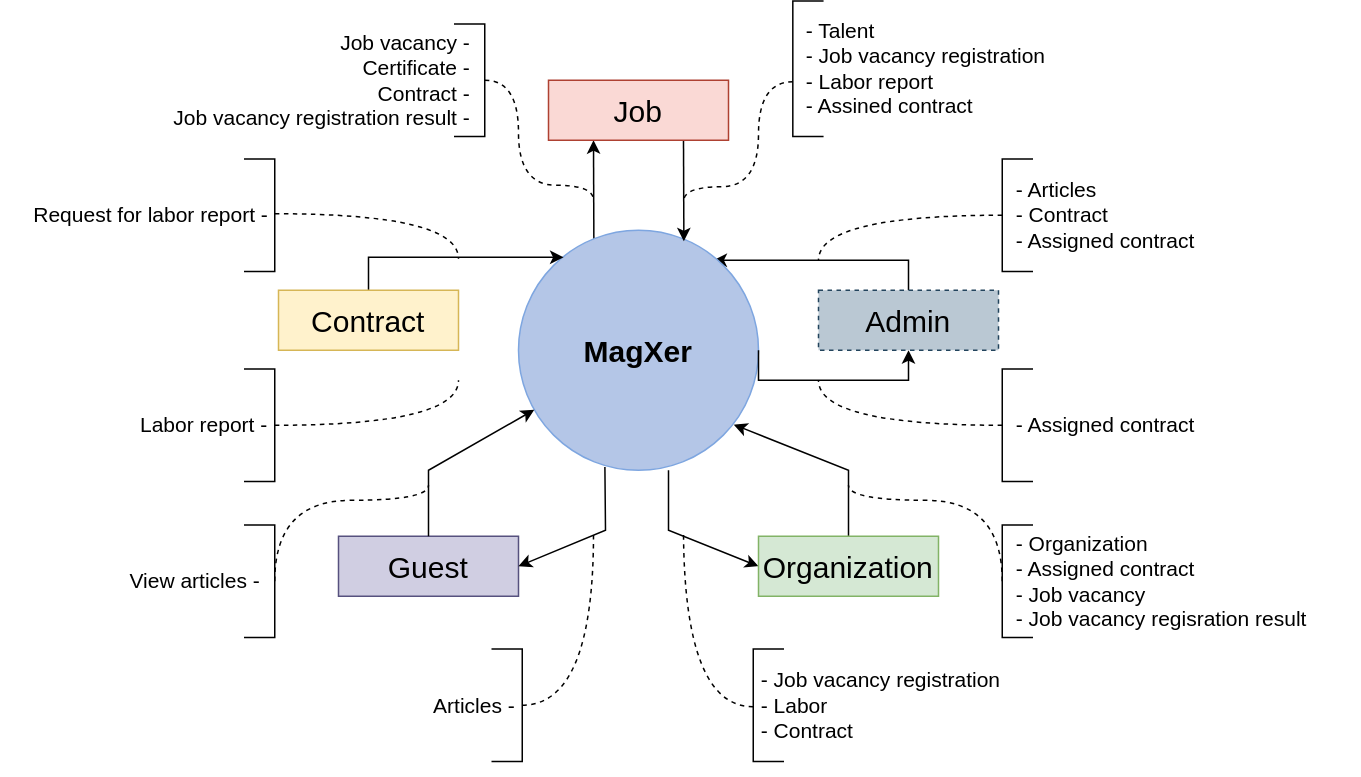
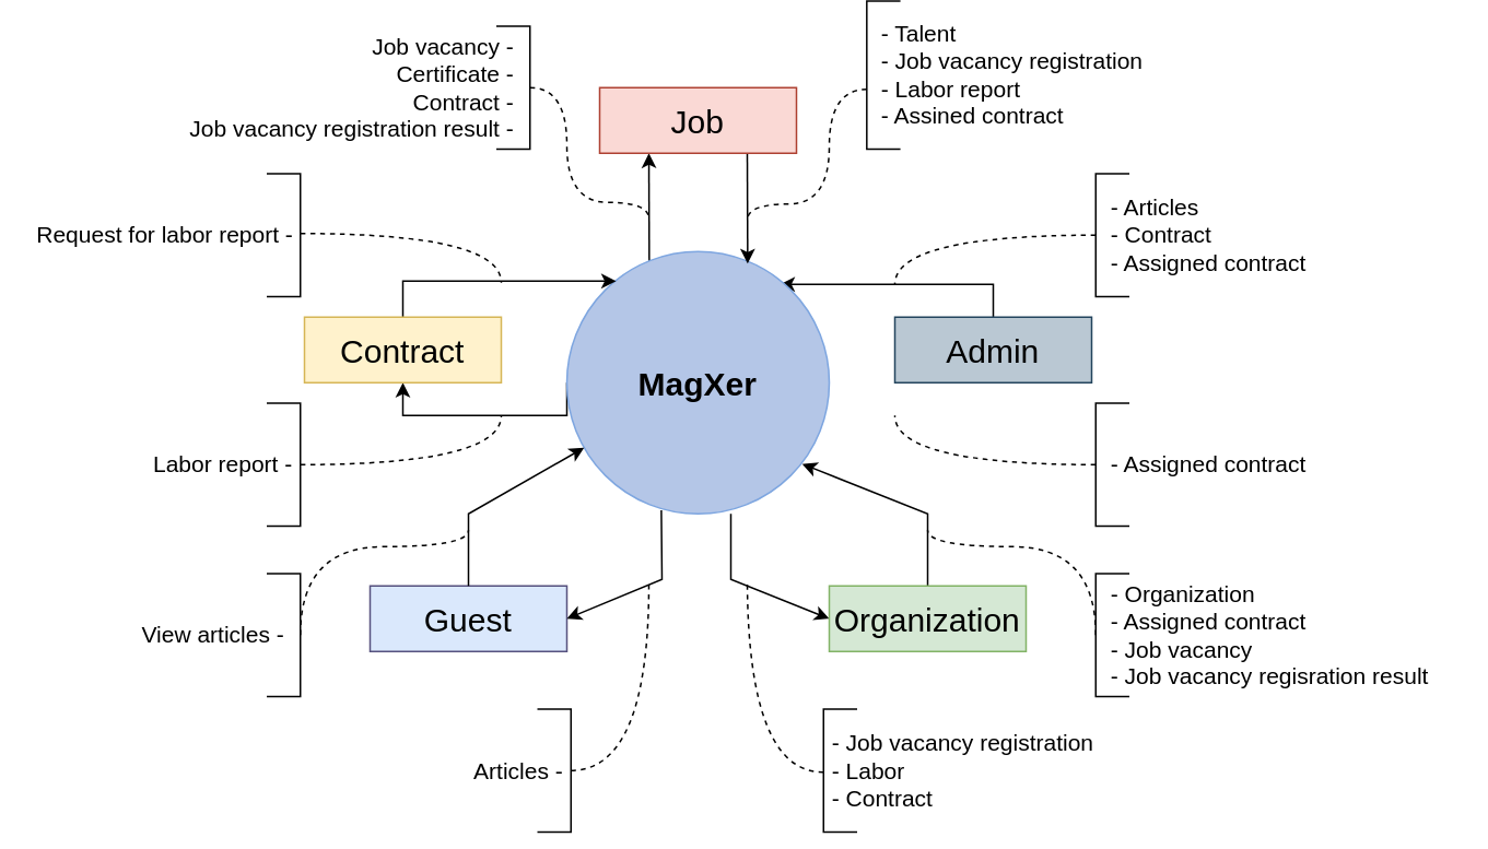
  <mxCell id="0" />
  <mxCell id="1" parent="0" />
+ <mxCell id="2" style="edgeStyle=orthogonalEdgeStyle;rounded=0;orthogonalLoop=1;jettySize=auto;html=1;exitX=0;exitY=0.5;exitDx=0;exitDy=0;entryX=0.5;entryY=1;entryDx=0;entryDy=0;" parent="1" source="6" target="14" edge="1"><mxGeometry relative="1" as="geometry"><Array as="points"><mxPoint x="345" y="248" /><mxPoint x="245" y="248" /></Array></mxGeometry></mxCell>
  <mxCell id="3" style="rounded=0;orthogonalLoop=1;jettySize=auto;html=1;entryX=0.5;entryY=0;entryDx=0;entryDy=0;exitX=0.897;exitY=0.81;exitDx=0;exitDy=0;exitPerimeter=0;startArrow=classic;startFill=1;endArrow=none;endFill=0;" parent="1" source="6" target="12" edge="1"><mxGeometry relative="1" as="geometry"><mxPoint x="485" y="278" as="sourcePoint" /><Array as="points"><mxPoint x="565" y="308" /></Array></mxGeometry></mxCell>
  <mxCell id="4" style="edgeStyle=none;rounded=0;orthogonalLoop=1;jettySize=auto;html=1;exitX=0.314;exitY=0.037;exitDx=0;exitDy=0;entryX=0.25;entryY=1;entryDx=0;entryDy=0;exitPerimeter=0;" parent="1" source="6" target="8" edge="1"><mxGeometry relative="1" as="geometry" /></mxCell>
  <mxCell id="5" style="edgeStyle=none;rounded=0;orthogonalLoop=1;jettySize=auto;html=1;entryX=0.5;entryY=0;entryDx=0;entryDy=0;startArrow=classic;startFill=1;endArrow=none;endFill=0;" parent="1" target="10" edge="1"><mxGeometry relative="1" as="geometry"><mxPoint x="475" y="168" as="sourcePoint" /><Array as="points"><mxPoint x="605" y="168" /></Array></mxGeometry></mxCell>
  <mxCell id="6" value="&lt;font style=&quot;font-size: 20px&quot;&gt;&lt;b&gt;MagXer&lt;/b&gt;&lt;/font&gt;" style="ellipse;whiteSpace=wrap;html=1;aspect=fixed;fillColor=#B4C6E7;strokeColor=#7EA6E0;" parent="1" vertex="1"><mxGeometry x="345" y="148" width="160" height="160" as="geometry" /></mxCell>
  <mxCell id="7" style="edgeStyle=none;rounded=0;orthogonalLoop=1;jettySize=auto;html=1;exitX=0.75;exitY=1;exitDx=0;exitDy=0;entryX=0.689;entryY=0.046;entryDx=0;entryDy=0;entryPerimeter=0;" parent="1" source="8" target="6" edge="1"><mxGeometry relative="1" as="geometry" /></mxCell>
  <mxCell id="8" value="Job" style="rounded=0;whiteSpace=wrap;html=1;fontSize=20;fillColor=#fad9d5;strokeColor=#ae4132;" parent="1" vertex="1"><mxGeometry x="365" y="48" width="120" height="40" as="geometry" /></mxCell>
- <mxCell id="9" style="edgeStyle=none;rounded=0;orthogonalLoop=1;jettySize=auto;html=1;exitX=0.5;exitY=1;exitDx=0;exitDy=0;entryX=1;entryY=0.5;entryDx=0;entryDy=0;endArrow=none;endFill=0;startArrow=classic;startFill=1;" parent="1" source="10" target="6" edge="1"><mxGeometry relative="1" as="geometry"><mxPoint x="505" y="251" as="targetPoint" /><Array as="points"><mxPoint x="605" y="248" /><mxPoint x="505" y="248" /></Array></mxGeometry></mxCell>
- <mxCell id="10" value="Admin" style="rounded=0;whiteSpace=wrap;html=1;fontSize=20;fillColor=#bac8d3;strokeColor=#23445d;dashed=1;" parent="1" vertex="1"><mxGeometry x="545" y="188" width="120" height="40" as="geometry" /></mxCell>
+ <mxCell id="10" value="Admin" style="rounded=0;whiteSpace=wrap;html=1;fontSize=20;fillColor=#bac8d3;strokeColor=#23445d;" parent="1" vertex="1"><mxGeometry x="545" y="188" width="120" height="40" as="geometry" /></mxCell>
  <mxCell id="11" style="rounded=0;orthogonalLoop=1;jettySize=auto;html=1;exitX=0;exitY=0.5;exitDx=0;exitDy=0;entryX=0.625;entryY=1;entryDx=0;entryDy=0;entryPerimeter=0;startArrow=classic;startFill=1;endArrow=none;endFill=0;" parent="1" source="12" target="6" edge="1"><mxGeometry relative="1" as="geometry"><Array as="points"><mxPoint x="445" y="348" /></Array></mxGeometry></mxCell>
  <mxCell id="12" value="Organization" style="rounded=0;whiteSpace=wrap;html=1;fontSize=20;fillColor=#d5e8d4;strokeColor=#82b366;" parent="1" vertex="1"><mxGeometry x="505" y="352" width="120" height="40" as="geometry" /></mxCell>
  <mxCell id="13" style="rounded=0;orthogonalLoop=1;jettySize=auto;html=1;exitX=0.5;exitY=0;exitDx=0;exitDy=0;" parent="1" source="14" edge="1"><mxGeometry relative="1" as="geometry"><mxPoint x="375" y="166" as="targetPoint" /><Array as="points"><mxPoint x="245" y="166" /></Array></mxGeometry></mxCell>
  <mxCell id="14" value="Contract" style="rounded=0;whiteSpace=wrap;html=1;fontSize=20;fillColor=#fff2cc;strokeColor=#d6b656;" parent="1" vertex="1"><mxGeometry x="185" y="188" width="120" height="40" as="geometry" /></mxCell>
- <mxCell id="15" value="Guest" style="rounded=0;whiteSpace=wrap;html=1;fontSize=20;fillColor=#d0cee2;strokeColor=#56517e;" parent="1" vertex="1"><mxGeometry x="225" y="352" width="120" height="40" as="geometry" /></mxCell>
+ <mxCell id="15" value="Guest" style="rounded=0;whiteSpace=wrap;html=1;fontSize=20;fillColor=#dae8fc;strokeColor=#56517e;" parent="1" vertex="1"><mxGeometry x="225" y="352" width="120" height="40" as="geometry" /></mxCell>
  <mxCell id="16" value="" style="endArrow=classic;html=1;rounded=0;exitX=0.5;exitY=0;exitDx=0;exitDy=0;" parent="1" source="15" target="6" edge="1"><mxGeometry width="50" height="50" relative="1" as="geometry"><mxPoint x="585" y="138" as="sourcePoint" /><mxPoint x="635" y="88" as="targetPoint" /><Array as="points"><mxPoint x="285" y="308" /></Array></mxGeometry></mxCell>
  <mxCell id="17" value="" style="endArrow=classic;html=1;rounded=0;entryX=1;entryY=0.5;entryDx=0;entryDy=0;exitX=0.36;exitY=0.986;exitDx=0;exitDy=0;exitPerimeter=0;" parent="1" source="6" target="15" edge="1"><mxGeometry width="50" height="50" relative="1" as="geometry"><mxPoint x="403" y="308" as="sourcePoint" /><mxPoint x="369.328" y="303.685" as="targetPoint" /><Array as="points"><mxPoint x="403" y="348" /></Array></mxGeometry></mxCell>
  <mxCell id="18" value="&lt;font style=&quot;font-size: 14px&quot;&gt;Job vacancy -&lt;br&gt;Certificate -&lt;br&gt;Contract -&lt;br&gt;Job vacancy registration result -&lt;br&gt;&lt;/font&gt;" style="text;html=1;strokeColor=none;fillColor=none;align=right;verticalAlign=middle;whiteSpace=wrap;rounded=0;" parent="1" vertex="1"><mxGeometry x="105" y="28" width="210" height="40" as="geometry" /></mxCell>
  <mxCell id="19" value="&lt;font style=&quot;font-size: 14px&quot;&gt;- Talent&lt;br&gt;- Job vacancy registration&lt;br&gt;- Labor report&lt;br&gt;- Assined contract&lt;br&gt;&lt;/font&gt;" style="text;html=1;strokeColor=none;fillColor=none;align=left;verticalAlign=middle;whiteSpace=wrap;rounded=0;" parent="1" vertex="1"><mxGeometry x="535" y="20.31" width="180" height="40" as="geometry" /></mxCell>
  <mxCell id="20" value="&lt;font style=&quot;font-size: 14px&quot;&gt;- Articles&lt;br&gt;- Contract&lt;br&gt;- Assigned contract&lt;br&gt;&lt;/font&gt;" style="text;html=1;strokeColor=none;fillColor=none;align=left;verticalAlign=middle;whiteSpace=wrap;rounded=0;" parent="1" vertex="1"><mxGeometry x="675" y="113" width="160" height="50" as="geometry" /></mxCell>
  <mxCell id="21" value="&lt;font style=&quot;font-size: 14px&quot;&gt;- Assigned contract&lt;br&gt;&lt;/font&gt;" style="text;html=1;strokeColor=none;fillColor=none;align=left;verticalAlign=middle;whiteSpace=wrap;rounded=0;" parent="1" vertex="1"><mxGeometry x="675" y="258" width="160" height="40" as="geometry" /></mxCell>
  <mxCell id="22" value="&lt;font style=&quot;font-size: 14px&quot;&gt;- Organization&lt;br&gt;- Assigned contract&lt;br&gt;- Job vacancy&lt;br&gt;- Job vacancy regisration result&lt;br&gt;&lt;/font&gt;" style="text;html=1;strokeColor=none;fillColor=none;align=left;verticalAlign=middle;whiteSpace=wrap;rounded=0;rotation=0;" parent="1" vertex="1"><mxGeometry x="675" y="362" width="210" height="40" as="geometry" /></mxCell>
  <mxCell id="23" value="&lt;font style=&quot;font-size: 14px&quot;&gt;- Job vacancy registration&lt;br&gt;- Labor&lt;br&gt;- Contract&lt;/font&gt;" style="text;html=1;strokeColor=none;fillColor=none;align=left;verticalAlign=middle;whiteSpace=wrap;rounded=0;rotation=0;" parent="1" vertex="1"><mxGeometry x="505" y="438.3" width="172.86" height="52.6" as="geometry" /></mxCell>
  <mxCell id="24" value="&lt;font style=&quot;font-size: 14px&quot;&gt;View articles -&lt;/font&gt;" style="text;html=1;strokeColor=none;fillColor=none;align=right;verticalAlign=middle;whiteSpace=wrap;rounded=0;rotation=0;" parent="1" vertex="1"><mxGeometry y="362" width="150" height="40" as="geometry" x="25" /></mxCell>
  <mxCell id="25" value="&lt;font style=&quot;font-size: 14px&quot;&gt;Articles -&lt;/font&gt;" style="text;html=1;strokeColor=none;fillColor=none;align=right;verticalAlign=middle;whiteSpace=wrap;rounded=0;rotation=0;" parent="1" vertex="1"><mxGeometry x="195" y="444.6" width="150" height="40" as="geometry" /></mxCell>
  <mxCell id="26" value="&lt;font style=&quot;font-size: 14px&quot;&gt;Labor report -&lt;/font&gt;" style="text;html=1;strokeColor=none;fillColor=none;align=right;verticalAlign=middle;whiteSpace=wrap;rounded=0;" parent="1" vertex="1"><mxGeometry x="20" y="258" width="160" height="40" as="geometry" /></mxCell>
  <mxCell id="27" value="&lt;font style=&quot;font-size: 14px&quot;&gt;Request for labor report -&lt;/font&gt;" style="text;html=1;strokeColor=none;fillColor=none;align=left;verticalAlign=middle;whiteSpace=wrap;rounded=0;" parent="1" vertex="1"><mxGeometry x="20" y="118" width="160" height="40" as="geometry" /></mxCell>
  <mxCell id="28" style="edgeStyle=orthogonalEdgeStyle;rounded=0;orthogonalLoop=1;jettySize=auto;html=1;exitX=0.5;exitY=1;exitDx=0;exitDy=0;startArrow=none;startFill=0;endArrow=none;endFill=0;dashed=1;curved=1;" parent="1" edge="1"><mxGeometry relative="1" as="geometry"><mxPoint x="455" y="129" as="targetPoint" /><mxPoint x="527.89" y="49" as="sourcePoint" /><Array as="points"><mxPoint x="505" y="49" /><mxPoint x="505" y="119" /><mxPoint x="455" y="119" /></Array></mxGeometry></mxCell>
  <mxCell id="29" value="" style="shape=partialRectangle;whiteSpace=wrap;html=1;bottom=1;right=1;left=1;top=0;fillColor=none;routingCenterX=-0.5;rotation=90;" parent="1" vertex="1"><mxGeometry x="492.69" y="30.31" width="90.39" height="20" as="geometry" /></mxCell>
  <mxCell id="30" style="edgeStyle=orthogonalEdgeStyle;curved=1;rounded=0;orthogonalLoop=1;jettySize=auto;html=1;exitX=0.5;exitY=1;exitDx=0;exitDy=0;dashed=1;startArrow=none;startFill=0;endArrow=none;endFill=0;strokeWidth=1;" parent="1" source="31" edge="1"><mxGeometry relative="1" as="geometry"><mxPoint x="545" y="168" as="targetPoint" /><Array as="points"><mxPoint x="545" y="138" /></Array></mxGeometry></mxCell>
  <mxCell id="31" value="" style="shape=partialRectangle;whiteSpace=wrap;html=1;bottom=1;right=1;left=1;top=0;fillColor=none;routingCenterX=-0.5;rotation=90;" parent="1" vertex="1"><mxGeometry x="640" y="128" width="75" height="20" as="geometry" /></mxCell>
  <mxCell id="32" style="edgeStyle=orthogonalEdgeStyle;curved=1;rounded=0;orthogonalLoop=1;jettySize=auto;html=1;exitX=0.5;exitY=1;exitDx=0;exitDy=0;dashed=1;startArrow=none;startFill=0;endArrow=none;endFill=0;strokeWidth=1;" parent="1" source="33" edge="1"><mxGeometry relative="1" as="geometry"><mxPoint x="545" y="248" as="targetPoint" /><Array as="points"><mxPoint x="545" y="278" /></Array></mxGeometry></mxCell>
  <mxCell id="33" value="" style="shape=partialRectangle;whiteSpace=wrap;html=1;bottom=1;right=1;left=1;top=0;fillColor=none;routingCenterX=-0.5;rotation=90;" parent="1" vertex="1"><mxGeometry x="640" y="268" width="75" height="20" as="geometry" /></mxCell>
  <mxCell id="34" style="edgeStyle=orthogonalEdgeStyle;curved=1;rounded=0;orthogonalLoop=1;jettySize=auto;html=1;exitX=0.5;exitY=1;exitDx=0;exitDy=0;dashed=1;startArrow=none;startFill=0;endArrow=none;endFill=0;strokeWidth=1;" parent="1" source="35" edge="1"><mxGeometry relative="1" as="geometry"><mxPoint x="565" y="318" as="targetPoint" /><Array as="points"><mxPoint x="668" y="328" /><mxPoint x="565" y="328" /></Array></mxGeometry></mxCell>
  <mxCell id="35" value="" style="shape=partialRectangle;whiteSpace=wrap;html=1;bottom=1;right=1;left=1;top=0;fillColor=none;routingCenterX=-0.5;rotation=90;" parent="1" vertex="1"><mxGeometry x="640" y="372" width="75" height="20" as="geometry" /></mxCell>
  <mxCell id="36" style="edgeStyle=orthogonalEdgeStyle;curved=1;rounded=0;orthogonalLoop=1;jettySize=auto;html=1;exitX=0.5;exitY=1;exitDx=0;exitDy=0;dashed=1;startArrow=none;startFill=0;endArrow=none;endFill=0;strokeWidth=1;" parent="1" edge="1"><mxGeometry relative="1" as="geometry"><mxPoint x="455" y="349" as="targetPoint" /><mxPoint x="501.5" y="465.6" as="sourcePoint" /></mxGeometry></mxCell>
  <mxCell id="37" value="" style="shape=partialRectangle;whiteSpace=wrap;html=1;bottom=1;right=1;left=1;top=0;fillColor=none;routingCenterX=-0.5;rotation=90;" parent="1" vertex="1"><mxGeometry x="474" y="454.6" width="75" height="20" as="geometry" /></mxCell>
  <mxCell id="38" style="edgeStyle=orthogonalEdgeStyle;curved=1;rounded=0;orthogonalLoop=1;jettySize=auto;html=1;exitX=0.5;exitY=1;exitDx=0;exitDy=0;dashed=1;startArrow=none;startFill=0;endArrow=none;endFill=0;" parent="1" source="39" edge="1"><mxGeometry relative="1" as="geometry"><mxPoint x="395" y="128" as="targetPoint" /><Array as="points"><mxPoint x="345" y="48" /><mxPoint x="345" y="118" /><mxPoint x="395" y="118" /></Array></mxGeometry></mxCell>
  <mxCell id="39" value="" style="shape=partialRectangle;whiteSpace=wrap;html=1;bottom=1;right=1;left=1;top=0;fillColor=none;routingCenterX=-0.5;rotation=-90;" parent="1" vertex="1"><mxGeometry x="275" y="38" width="75" height="20" as="geometry" /></mxCell>
  <mxCell id="40" style="edgeStyle=orthogonalEdgeStyle;curved=1;rounded=0;orthogonalLoop=1;jettySize=auto;html=1;exitX=0.5;exitY=1;exitDx=0;exitDy=0;dashed=1;startArrow=none;startFill=0;endArrow=none;endFill=0;strokeWidth=1;" parent="1" edge="1"><mxGeometry relative="1" as="geometry"><mxPoint x="305" y="167" as="targetPoint" /><mxPoint x="182.5" y="137" as="sourcePoint" /><Array as="points"><mxPoint x="305" y="137" /></Array></mxGeometry></mxCell>
  <mxCell id="41" value="" style="shape=partialRectangle;whiteSpace=wrap;html=1;bottom=1;right=1;left=1;top=0;fillColor=none;routingCenterX=-0.5;rotation=-90;" parent="1" vertex="1"><mxGeometry x="135" y="128" width="75" height="20" as="geometry" /></mxCell>
  <mxCell id="42" style="edgeStyle=orthogonalEdgeStyle;curved=1;rounded=0;orthogonalLoop=1;jettySize=auto;html=1;exitX=0.5;exitY=1;exitDx=0;exitDy=0;dashed=1;startArrow=none;startFill=0;endArrow=none;endFill=0;strokeWidth=1;" parent="1" source="43" edge="1"><mxGeometry relative="1" as="geometry"><mxPoint x="305" y="248" as="targetPoint" /><Array as="points"><mxPoint x="305" y="278" /></Array></mxGeometry></mxCell>
  <mxCell id="43" value="" style="shape=partialRectangle;whiteSpace=wrap;html=1;bottom=1;right=1;left=1;top=0;fillColor=none;routingCenterX=-0.5;rotation=-90;" parent="1" vertex="1"><mxGeometry x="135" y="268" width="75" height="20" as="geometry" /></mxCell>
  <mxCell id="44" style="edgeStyle=orthogonalEdgeStyle;curved=1;rounded=0;orthogonalLoop=1;jettySize=auto;html=1;exitX=0.5;exitY=1;exitDx=0;exitDy=0;dashed=1;startArrow=none;startFill=0;endArrow=none;endFill=0;strokeWidth=1;" parent="1" source="45" edge="1"><mxGeometry relative="1" as="geometry"><mxPoint x="285" y="318" as="targetPoint" /><Array as="points"><mxPoint x="183" y="328" /><mxPoint x="285" y="328" /></Array></mxGeometry></mxCell>
  <mxCell id="45" value="" style="shape=partialRectangle;whiteSpace=wrap;html=1;bottom=1;right=1;left=1;top=0;fillColor=none;routingCenterX=-0.5;rotation=-90;" parent="1" vertex="1"><mxGeometry x="135" y="372" width="75" height="20" as="geometry" /></mxCell>
  <mxCell id="46" style="edgeStyle=orthogonalEdgeStyle;curved=1;rounded=0;orthogonalLoop=1;jettySize=auto;html=1;exitX=0.5;exitY=1;exitDx=0;exitDy=0;dashed=1;startArrow=none;startFill=0;endArrow=none;endFill=0;strokeWidth=1;" parent="1" source="47" edge="1"><mxGeometry relative="1" as="geometry"><mxPoint x="395" y="348" as="targetPoint" /></mxGeometry></mxCell>
  <mxCell id="47" value="" style="shape=partialRectangle;whiteSpace=wrap;html=1;bottom=1;right=1;left=1;top=0;fillColor=none;routingCenterX=-0.5;rotation=-90;" parent="1" vertex="1"><mxGeometry x="300" y="454.6" width="75" height="20" as="geometry" /></mxCell>
